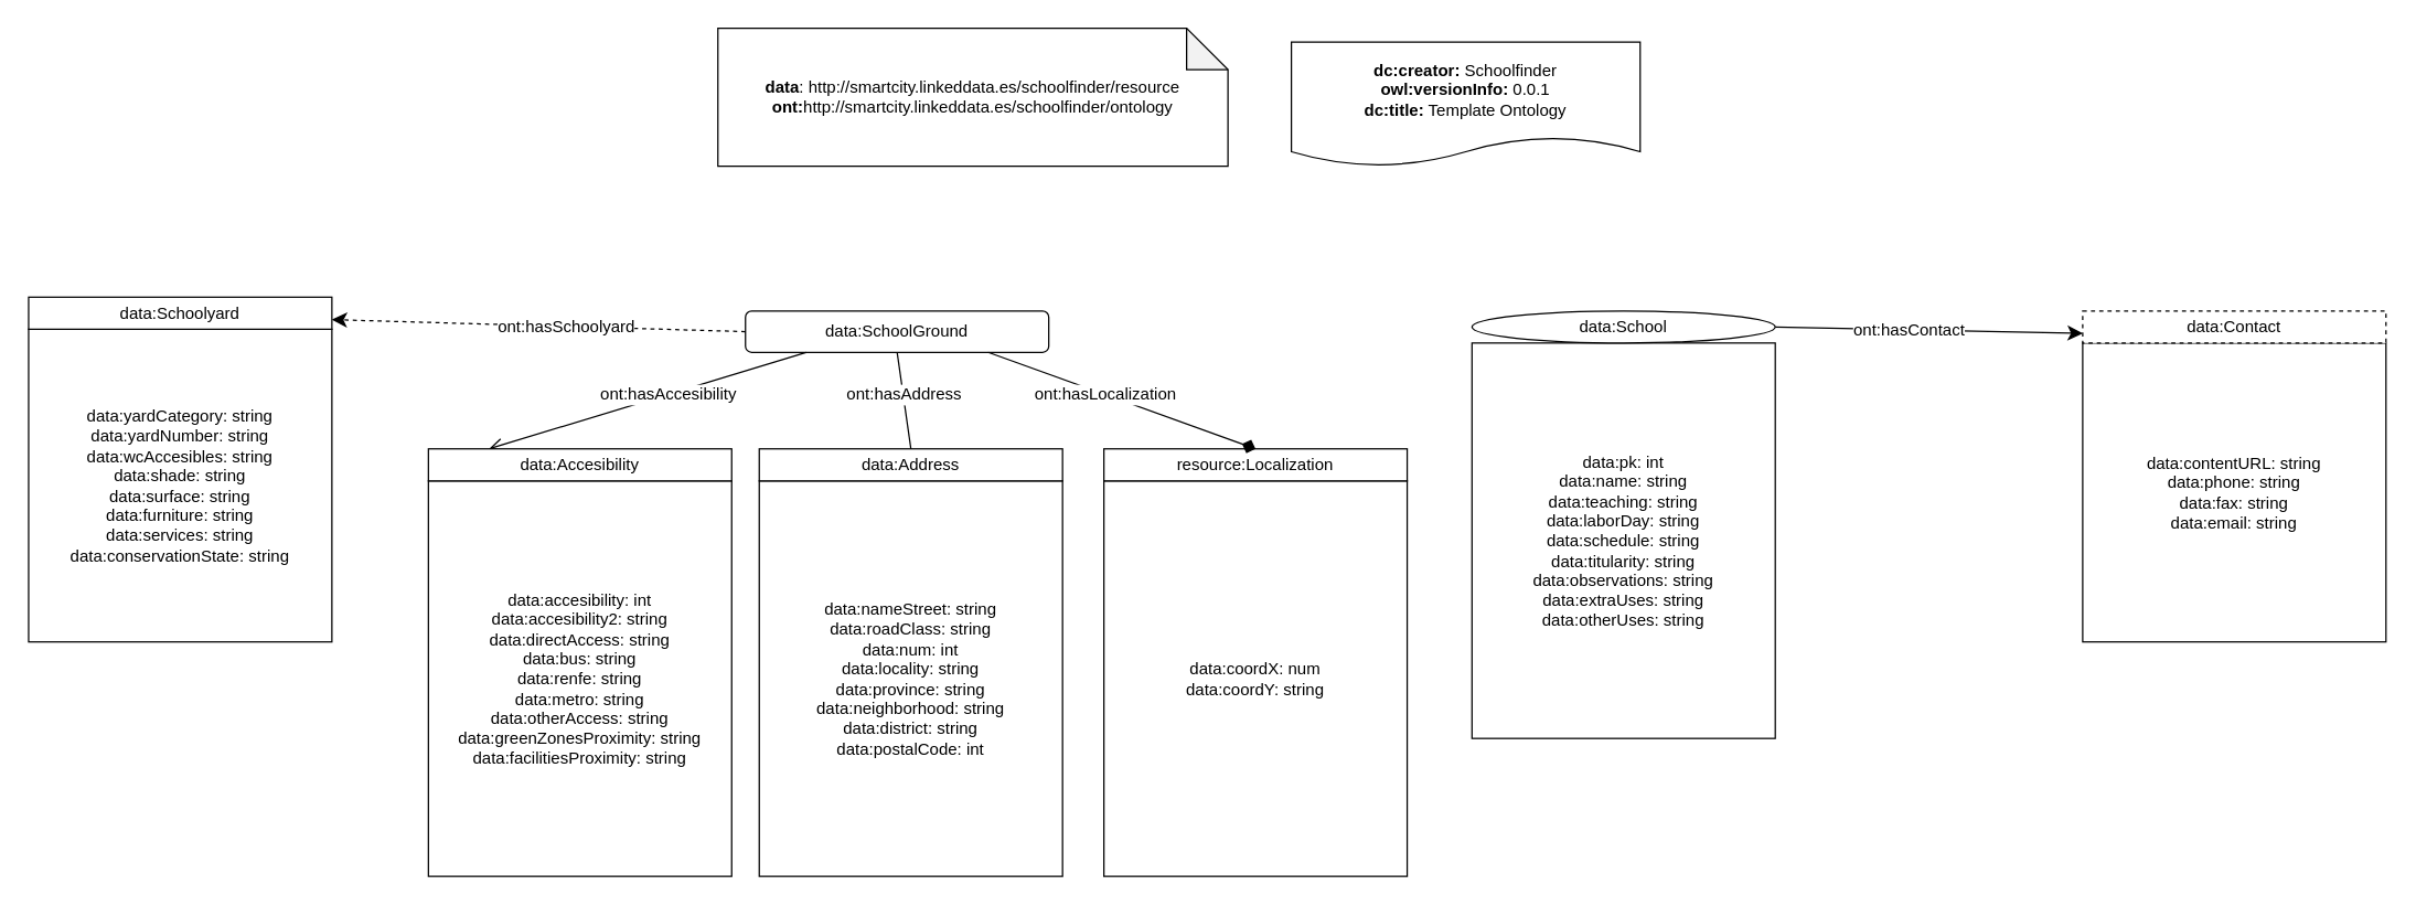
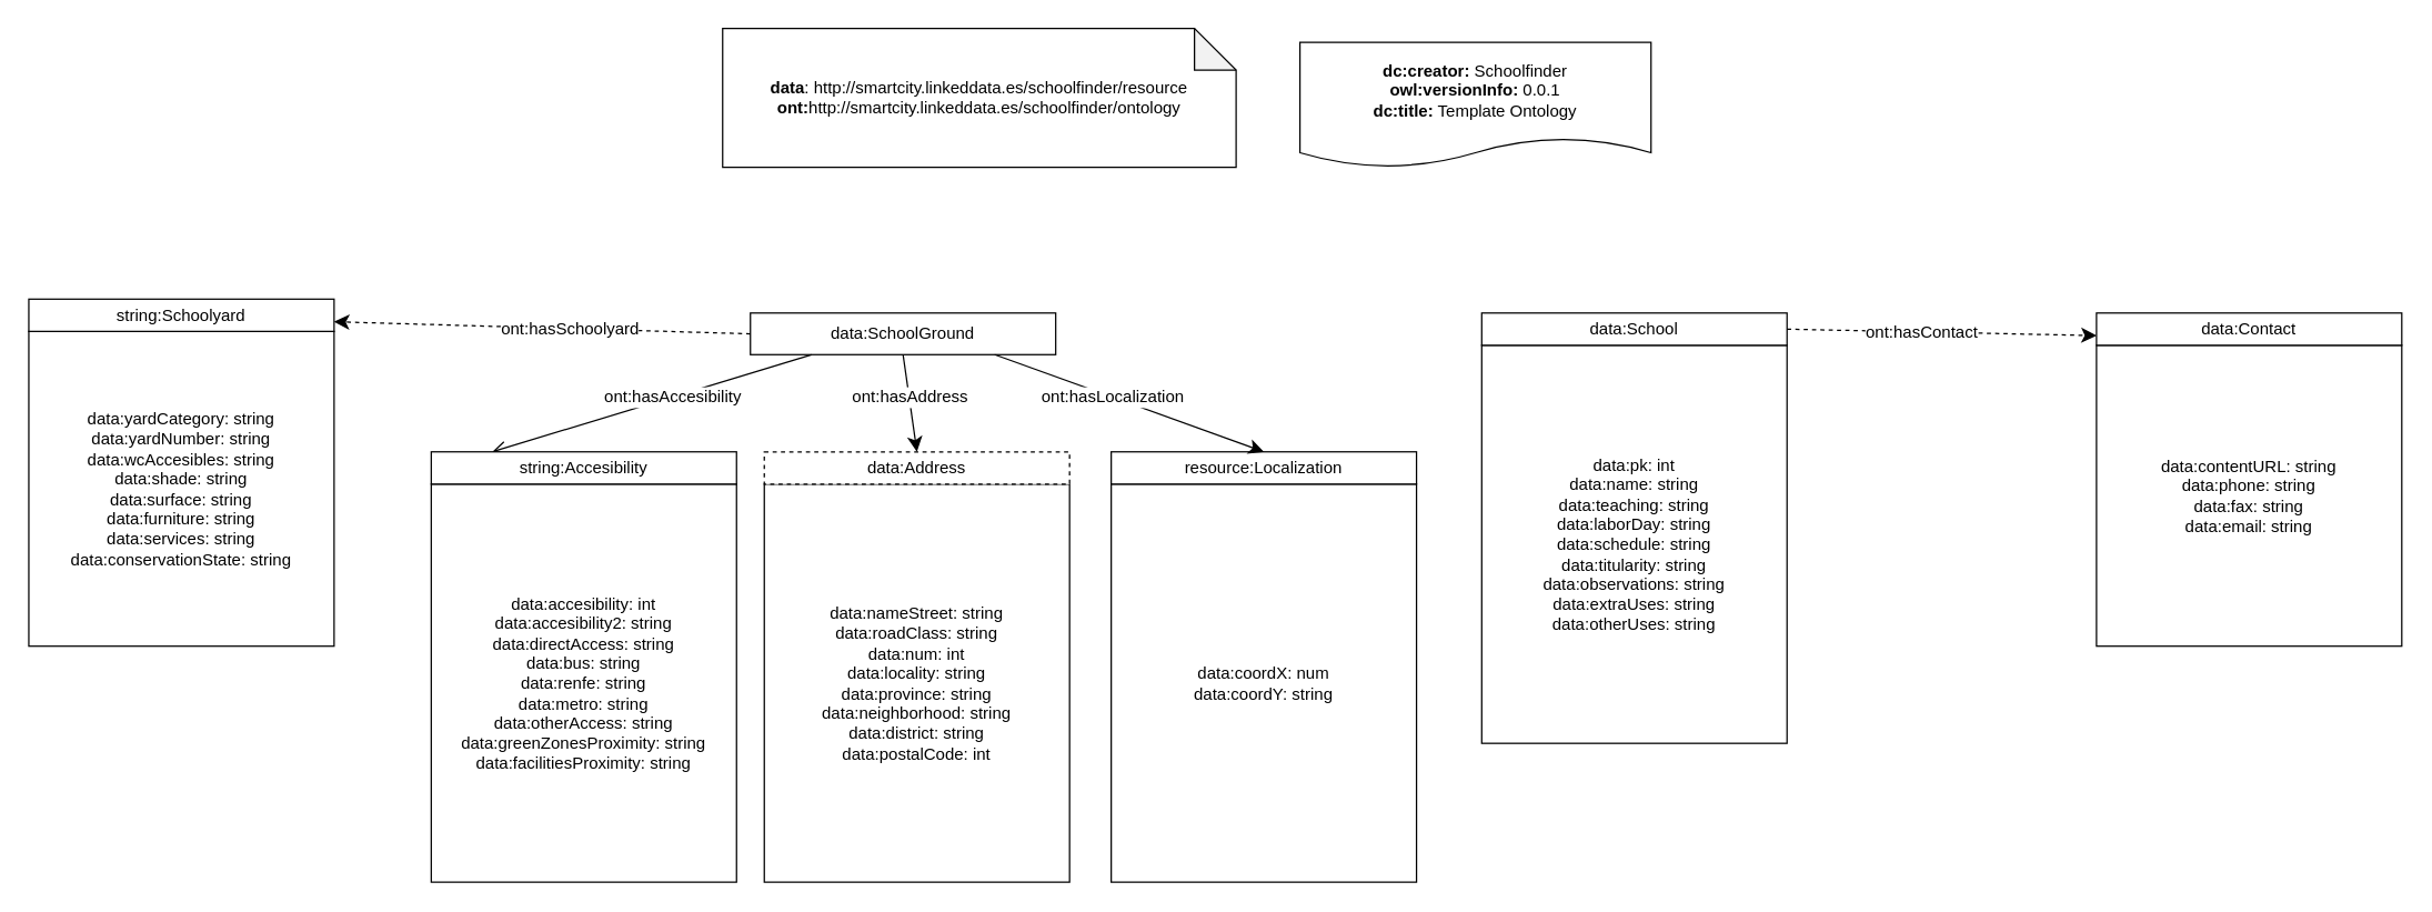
  <mxCell id="0" />
  <mxCell id="1" parent="0" />
  <mxCell id="2" value="&lt;div&gt;&lt;b&gt;data&lt;/b&gt;: http://smartcity.linkeddata.es/schoolfinder/resource&lt;/div&gt;&lt;b&gt;ont:&lt;/b&gt;http://smartcity.linkeddata.es/schoolfinder/ontology" style="shape=note;whiteSpace=wrap;html=1;backgroundOutline=1;darkOpacity=0.05;" vertex="1" parent="1"><mxGeometry x="520" y="20" width="370" height="100" as="geometry" /></mxCell>
  <mxCell id="3" value="&lt;div&gt;&lt;b&gt;dc:creator:&lt;/b&gt;&amp;nbsp;Schoolfinder&lt;/div&gt;&lt;div&gt;&lt;b&gt;owl:versionInfo:&lt;/b&gt; 0.0.1&lt;/div&gt;&lt;div&gt;&lt;b&gt;dc:title:&lt;/b&gt; Template Ontology&lt;/div&gt;" style="shape=document;whiteSpace=wrap;html=1;boundedLbl=1;labelBackgroundColor=#ffffff;strokeColor=#000000;fontSize=12;fontColor=#000000;size=0.233;" vertex="1" parent="1"><mxGeometry x="936" y="30" width="253" height="90" as="geometry" /></mxCell>
  <mxCell id="4" value="" style="group" vertex="1" connectable="0" parent="1"><mxGeometry x="1067" y="225" width="220" height="310" as="geometry" /></mxCell>
  <mxCell id="5" value="data:pk: int&lt;br&gt;data:name: string&lt;br&gt;data:teaching: string&lt;br&gt;data:laborDay: string&lt;br&gt;data:schedule: string&lt;br&gt;data:titularity: string&lt;br&gt;data:observations: string&lt;br&gt;data:extraUses: string&lt;br&gt;data:otherUses: string" style="rounded=0;whiteSpace=wrap;html=1;snapToPoint=1;points=[[0.1,0],[0.2,0],[0.3,0],[0.4,0],[0.5,0],[0.6,0],[0.7,0],[0.8,0],[0.9,0],[0,0.1],[0,0.3],[0,0.5],[0,0.7],[0,0.9],[0.1,1],[0.2,1],[0.3,1],[0.4,1],[0.5,1],[0.6,1],[0.7,1],[0.8,1],[0.9,1],[1,0.1],[1,0.3],[1,0.5],[1,0.7],[1,0.9]];" vertex="1" parent="4"><mxGeometry y="23.25" width="220" height="286.75" as="geometry" /></mxCell>
- <mxCell id="6" value="data:School" style="ellipse;whiteSpace=wrap;html=1;snapToPoint=1;points=[[0.1,0],[0.2,0],[0.3,0],[0.4,0],[0.5,0],[0.6,0],[0.7,0],[0.8,0],[0.9,0],[0,0.1],[0,0.3],[0,0.5],[0,0.7],[0,0.9],[0.1,1],[0.2,1],[0.3,1],[0.4,1],[0.5,1],[0.6,1],[0.7,1],[0.8,1],[0.9,1],[1,0.1],[1,0.3],[1,0.5],[1,0.7],[1,0.9]];" vertex="1" parent="4"><mxGeometry width="220" height="23.25" as="geometry" /></mxCell>
- <mxCell id="7" value="data:SchoolGround" style="whiteSpace=wrap;html=1;snapToPoint=1;points=[[0.1,0],[0.2,0],[0.3,0],[0.4,0],[0.5,0],[0.6,0],[0.7,0],[0.8,0],[0.9,0],[0,0.1],[0,0.3],[0,0.5],[0,0.7],[0,0.9],[0.1,1],[0.2,1],[0.3,1],[0.4,1],[0.5,1],[0.6,1],[0.7,1],[0.8,1],[0.9,1],[1,0.1],[1,0.3],[1,0.5],[1,0.7],[1,0.9]];rounded=1;" vertex="1" parent="1"><mxGeometry x="540" y="225" width="220" height="30.0" as="geometry" /></mxCell>
+ <mxCell id="6" value="data:School" style="rounded=0;whiteSpace=wrap;html=1;snapToPoint=1;points=[[0.1,0],[0.2,0],[0.3,0],[0.4,0],[0.5,0],[0.6,0],[0.7,0],[0.8,0],[0.9,0],[0,0.1],[0,0.3],[0,0.5],[0,0.7],[0,0.9],[0.1,1],[0.2,1],[0.3,1],[0.4,1],[0.5,1],[0.6,1],[0.7,1],[0.8,1],[0.9,1],[1,0.1],[1,0.3],[1,0.5],[1,0.7],[1,0.9]];" vertex="1" parent="4"><mxGeometry width="220" height="23.25" as="geometry" /></mxCell>
+ <mxCell id="7" value="data:SchoolGround" style="rounded=0;whiteSpace=wrap;html=1;snapToPoint=1;points=[[0.1,0],[0.2,0],[0.3,0],[0.4,0],[0.5,0],[0.6,0],[0.7,0],[0.8,0],[0.9,0],[0,0.1],[0,0.3],[0,0.5],[0,0.7],[0,0.9],[0.1,1],[0.2,1],[0.3,1],[0.4,1],[0.5,1],[0.6,1],[0.7,1],[0.8,1],[0.9,1],[1,0.1],[1,0.3],[1,0.5],[1,0.7],[1,0.9]];" vertex="1" parent="1"><mxGeometry x="540" y="225" width="220" height="30.0" as="geometry" /></mxCell>
  <mxCell id="8" value="" style="endArrow=open;html=1;exitX=0.2;exitY=1;exitDx=0;exitDy=0;endSize=8;arcSize=0;rounded=0;entryX=0.2;entryY=0;entryDx=0;entryDy=0;" edge="1" parent="1" source="7" target="18"><mxGeometry width="50" height="50" relative="1" as="geometry"><mxPoint x="810" y="305" as="sourcePoint" /><mxPoint x="560" y="315" as="targetPoint" /></mxGeometry></mxCell>
  <mxCell id="9" value="ont:hasAccesibility" style="text;html=1;align=center;verticalAlign=middle;resizable=0;points=[];labelBackgroundColor=#ffffff;" vertex="1" connectable="0" parent="8"><mxGeometry x="-0.127" relative="1" as="geometry"><mxPoint as="offset" /></mxGeometry></mxCell>
  <mxCell id="10" value="" style="group" vertex="1" connectable="0" parent="1"><mxGeometry x="800" y="325" width="220" height="310" as="geometry" /></mxCell>
  <mxCell id="11" value="data:coordX: num&lt;br&gt;data:coordY: string" style="rounded=0;whiteSpace=wrap;html=1;snapToPoint=1;points=[[0.1,0],[0.2,0],[0.3,0],[0.4,0],[0.5,0],[0.6,0],[0.7,0],[0.8,0],[0.9,0],[0,0.1],[0,0.3],[0,0.5],[0,0.7],[0,0.9],[0.1,1],[0.2,1],[0.3,1],[0.4,1],[0.5,1],[0.6,1],[0.7,1],[0.8,1],[0.9,1],[1,0.1],[1,0.3],[1,0.5],[1,0.7],[1,0.9]];" vertex="1" parent="10"><mxGeometry y="23.25" width="220" height="286.75" as="geometry" /></mxCell>
  <mxCell id="12" value="resource:Localization" style="rounded=0;whiteSpace=wrap;html=1;snapToPoint=1;points=[[0.1,0],[0.2,0],[0.3,0],[0.4,0],[0.5,0],[0.6,0],[0.7,0],[0.8,0],[0.9,0],[0,0.1],[0,0.3],[0,0.5],[0,0.7],[0,0.9],[0.1,1],[0.2,1],[0.3,1],[0.4,1],[0.5,1],[0.6,1],[0.7,1],[0.8,1],[0.9,1],[1,0.1],[1,0.3],[1,0.5],[1,0.7],[1,0.9]];" vertex="1" parent="10"><mxGeometry width="220" height="23.25" as="geometry" /></mxCell>
  <mxCell id="13" value="" style="group" vertex="1" connectable="0" parent="1"><mxGeometry x="550" y="325" width="220" height="310" as="geometry" /></mxCell>
  <mxCell id="14" value="data:nameStreet: string&lt;br&gt;data:roadClass: string&lt;br&gt;data:num: int&lt;br&gt;data:locality: string&lt;br&gt;data:province: string&lt;br&gt;data:neighborhood: string&lt;br&gt;data:district: string&lt;br&gt;data:postalCode: int" style="rounded=0;whiteSpace=wrap;html=1;snapToPoint=1;points=[[0.1,0],[0.2,0],[0.3,0],[0.4,0],[0.5,0],[0.6,0],[0.7,0],[0.8,0],[0.9,0],[0,0.1],[0,0.3],[0,0.5],[0,0.7],[0,0.9],[0.1,1],[0.2,1],[0.3,1],[0.4,1],[0.5,1],[0.6,1],[0.7,1],[0.8,1],[0.9,1],[1,0.1],[1,0.3],[1,0.5],[1,0.7],[1,0.9]];" vertex="1" parent="13"><mxGeometry y="23.25" width="220" height="286.75" as="geometry" /></mxCell>
- <mxCell id="15" value="data:Address" style="rounded=0;whiteSpace=wrap;html=1;snapToPoint=1;points=[[0.1,0],[0.2,0],[0.3,0],[0.4,0],[0.5,0],[0.6,0],[0.7,0],[0.8,0],[0.9,0],[0,0.1],[0,0.3],[0,0.5],[0,0.7],[0,0.9],[0.1,1],[0.2,1],[0.3,1],[0.4,1],[0.5,1],[0.6,1],[0.7,1],[0.8,1],[0.9,1],[1,0.1],[1,0.3],[1,0.5],[1,0.7],[1,0.9]];" vertex="1" parent="13"><mxGeometry width="220" height="23.25" as="geometry" /></mxCell>
+ <mxCell id="15" value="data:Address" style="rounded=0;whiteSpace=wrap;html=1;snapToPoint=1;points=[[0.1,0],[0.2,0],[0.3,0],[0.4,0],[0.5,0],[0.6,0],[0.7,0],[0.8,0],[0.9,0],[0,0.1],[0,0.3],[0,0.5],[0,0.7],[0,0.9],[0.1,1],[0.2,1],[0.3,1],[0.4,1],[0.5,1],[0.6,1],[0.7,1],[0.8,1],[0.9,1],[1,0.1],[1,0.3],[1,0.5],[1,0.7],[1,0.9]];dashed=1;" vertex="1" parent="13"><mxGeometry width="220" height="23.25" as="geometry" /></mxCell>
  <mxCell id="16" value="" style="group" vertex="1" connectable="0" parent="1"><mxGeometry x="310" y="325" width="220" height="310" as="geometry" /></mxCell>
  <mxCell id="17" value="data:accesibility: int&lt;br&gt;data:accesibility2: string&lt;br&gt;data:directAccess: string&lt;br&gt;data:bus: string&lt;br&gt;data:renfe: string&lt;br&gt;data:metro: string&lt;br&gt;data:otherAccess: string&lt;br&gt;data:greenZonesProximity: string&lt;br&gt;data:facilitiesProximity: string" style="rounded=0;whiteSpace=wrap;html=1;snapToPoint=1;points=[[0.1,0],[0.2,0],[0.3,0],[0.4,0],[0.5,0],[0.6,0],[0.7,0],[0.8,0],[0.9,0],[0,0.1],[0,0.3],[0,0.5],[0,0.7],[0,0.9],[0.1,1],[0.2,1],[0.3,1],[0.4,1],[0.5,1],[0.6,1],[0.7,1],[0.8,1],[0.9,1],[1,0.1],[1,0.3],[1,0.5],[1,0.7],[1,0.9]];" vertex="1" parent="16"><mxGeometry y="23.25" width="220" height="286.75" as="geometry" /></mxCell>
- <mxCell id="18" value="data:Accesibility" style="rounded=0;whiteSpace=wrap;html=1;snapToPoint=1;points=[[0.1,0],[0.2,0],[0.3,0],[0.4,0],[0.5,0],[0.6,0],[0.7,0],[0.8,0],[0.9,0],[0,0.1],[0,0.3],[0,0.5],[0,0.7],[0,0.9],[0.1,1],[0.2,1],[0.3,1],[0.4,1],[0.5,1],[0.6,1],[0.7,1],[0.8,1],[0.9,1],[1,0.1],[1,0.3],[1,0.5],[1,0.7],[1,0.9]];" vertex="1" parent="16"><mxGeometry width="220" height="23.25" as="geometry" /></mxCell>
- <mxCell id="19" value="" style="endArrow=none;html=1;exitX=0.5;exitY=1;exitDx=0;exitDy=0;endSize=8;arcSize=0;rounded=0;entryX=0.5;entryY=0;entryDx=0;entryDy=0;" edge="1" parent="1" source="7" target="15"><mxGeometry width="50" height="50" relative="1" as="geometry"><mxPoint x="1077" y="246.625" as="sourcePoint" /><mxPoint x="770" y="250" as="targetPoint" /></mxGeometry></mxCell>
+ <mxCell id="18" value="string:Accesibility" style="rounded=0;whiteSpace=wrap;html=1;snapToPoint=1;points=[[0.1,0],[0.2,0],[0.3,0],[0.4,0],[0.5,0],[0.6,0],[0.7,0],[0.8,0],[0.9,0],[0,0.1],[0,0.3],[0,0.5],[0,0.7],[0,0.9],[0.1,1],[0.2,1],[0.3,1],[0.4,1],[0.5,1],[0.6,1],[0.7,1],[0.8,1],[0.9,1],[1,0.1],[1,0.3],[1,0.5],[1,0.7],[1,0.9]];" vertex="1" parent="16"><mxGeometry width="220" height="23.25" as="geometry" /></mxCell>
+ <mxCell id="19" value="" style="endArrow=classic;html=1;exitX=0.5;exitY=1;exitDx=0;exitDy=0;endSize=8;arcSize=0;rounded=0;entryX=0.5;entryY=0;entryDx=0;entryDy=0;" edge="1" parent="1" source="7" target="15"><mxGeometry width="50" height="50" relative="1" as="geometry"><mxPoint x="1077" y="246.625" as="sourcePoint" /><mxPoint x="770" y="250" as="targetPoint" /></mxGeometry></mxCell>
  <mxCell id="20" value="ont:hasAddress" style="text;html=1;align=center;verticalAlign=middle;resizable=0;points=[];labelBackgroundColor=#ffffff;" vertex="1" connectable="0" parent="19"><mxGeometry x="-0.127" relative="1" as="geometry"><mxPoint as="offset" /></mxGeometry></mxCell>
- <mxCell id="21" value="" style="endArrow=diamond;html=1;exitX=0.8;exitY=1;exitDx=0;exitDy=0;endSize=8;arcSize=0;rounded=0;entryX=0.5;entryY=0;entryDx=0;entryDy=0;" edge="1" parent="1" source="7" target="12"><mxGeometry width="50" height="50" relative="1" as="geometry"><mxPoint x="1077" y="246.625" as="sourcePoint" /><mxPoint x="770" y="250" as="targetPoint" /></mxGeometry></mxCell>
+ <mxCell id="21" value="" style="endArrow=classic;html=1;exitX=0.8;exitY=1;exitDx=0;exitDy=0;endSize=8;arcSize=0;rounded=0;entryX=0.5;entryY=0;entryDx=0;entryDy=0;" edge="1" parent="1" source="7" target="12"><mxGeometry width="50" height="50" relative="1" as="geometry"><mxPoint x="1077" y="246.625" as="sourcePoint" /><mxPoint x="770" y="250" as="targetPoint" /></mxGeometry></mxCell>
  <mxCell id="22" value="ont:hasLocalization" style="text;html=1;align=center;verticalAlign=middle;resizable=0;points=[];labelBackgroundColor=#ffffff;" vertex="1" connectable="0" parent="21"><mxGeometry x="-0.127" relative="1" as="geometry"><mxPoint as="offset" /></mxGeometry></mxCell>
  <mxCell id="23" value="" style="group" vertex="1" connectable="0" parent="1"><mxGeometry x="20" y="215" width="220" height="310" as="geometry" /></mxCell>
  <mxCell id="24" value="data:yardCategory: string&lt;br&gt;data:yardNumber: string&lt;br&gt;data:wcAccesibles: string&lt;br&gt;data:shade: string&lt;br&gt;data:surface: string&lt;br&gt;data:furniture: string&lt;br&gt;data:services: string&lt;br&gt;data:conservationState: string" style="rounded=0;whiteSpace=wrap;html=1;snapToPoint=1;points=[[0.1,0],[0.2,0],[0.3,0],[0.4,0],[0.5,0],[0.6,0],[0.7,0],[0.8,0],[0.9,0],[0,0.1],[0,0.3],[0,0.5],[0,0.7],[0,0.9],[0.1,1],[0.2,1],[0.3,1],[0.4,1],[0.5,1],[0.6,1],[0.7,1],[0.8,1],[0.9,1],[1,0.1],[1,0.3],[1,0.5],[1,0.7],[1,0.9]];" vertex="1" parent="23"><mxGeometry y="23.25" width="220" height="226.75" as="geometry" /></mxCell>
- <mxCell id="25" value="data:Schoolyard" style="rounded=0;whiteSpace=wrap;html=1;snapToPoint=1;points=[[0.1,0],[0.2,0],[0.3,0],[0.4,0],[0.5,0],[0.6,0],[0.7,0],[0.8,0],[0.9,0],[0,0.1],[0,0.3],[0,0.5],[0,0.7],[0,0.9],[0.1,1],[0.2,1],[0.3,1],[0.4,1],[0.5,1],[0.6,1],[0.7,1],[0.8,1],[0.9,1],[1,0.1],[1,0.3],[1,0.5],[1,0.7],[1,0.9]];" vertex="1" parent="23"><mxGeometry width="220" height="23.25" as="geometry" /></mxCell>
+ <mxCell id="25" value="string:Schoolyard" style="rounded=0;whiteSpace=wrap;html=1;snapToPoint=1;points=[[0.1,0],[0.2,0],[0.3,0],[0.4,0],[0.5,0],[0.6,0],[0.7,0],[0.8,0],[0.9,0],[0,0.1],[0,0.3],[0,0.5],[0,0.7],[0,0.9],[0.1,1],[0.2,1],[0.3,1],[0.4,1],[0.5,1],[0.6,1],[0.7,1],[0.8,1],[0.9,1],[1,0.1],[1,0.3],[1,0.5],[1,0.7],[1,0.9]];" vertex="1" parent="23"><mxGeometry width="220" height="23.25" as="geometry" /></mxCell>
  <mxCell id="26" value="" style="endArrow=classic;html=1;exitX=0;exitY=0.5;exitDx=0;exitDy=0;endSize=8;arcSize=0;rounded=0;entryX=1;entryY=0.7;entryDx=0;entryDy=0;dashed=1;" edge="1" parent="1" source="7" target="25"><mxGeometry width="50" height="50" relative="1" as="geometry"><mxPoint x="1077" y="246.625" as="sourcePoint" /><mxPoint x="770" y="250" as="targetPoint" /></mxGeometry></mxCell>
  <mxCell id="27" value="ont:hasSchoolyard" style="text;html=1;align=center;verticalAlign=middle;resizable=0;points=[];labelBackgroundColor=#ffffff;" vertex="1" connectable="0" parent="26"><mxGeometry x="-0.127" relative="1" as="geometry"><mxPoint as="offset" /></mxGeometry></mxCell>
  <mxCell id="28" value="data:contentURL: string&lt;br&gt;data:phone: string&lt;br&gt;data:fax: string&lt;br&gt;data:email: string" style="rounded=0;whiteSpace=wrap;html=1;snapToPoint=1;points=[[0.1,0],[0.2,0],[0.3,0],[0.4,0],[0.5,0],[0.6,0],[0.7,0],[0.8,0],[0.9,0],[0,0.1],[0,0.3],[0,0.5],[0,0.7],[0,0.9],[0.1,1],[0.2,1],[0.3,1],[0.4,1],[0.5,1],[0.6,1],[0.7,1],[0.8,1],[0.9,1],[1,0.1],[1,0.3],[1,0.5],[1,0.7],[1,0.9]];" vertex="1" parent="1"><mxGeometry x="1510" y="248.25" width="220" height="216.75" as="geometry" /></mxCell>
- <mxCell id="29" value="data:Contact" style="rounded=0;whiteSpace=wrap;html=1;snapToPoint=1;points=[[0.1,0],[0.2,0],[0.3,0],[0.4,0],[0.5,0],[0.6,0],[0.7,0],[0.8,0],[0.9,0],[0,0.1],[0,0.3],[0,0.5],[0,0.7],[0,0.9],[0.1,1],[0.2,1],[0.3,1],[0.4,1],[0.5,1],[0.6,1],[0.7,1],[0.8,1],[0.9,1],[1,0.1],[1,0.3],[1,0.5],[1,0.7],[1,0.9]];dashed=1;" vertex="1" parent="1"><mxGeometry x="1510" y="225" width="220" height="23.25" as="geometry" /></mxCell>
- <mxCell id="30" value="" style="endArrow=classic;html=1;exitX=1;exitY=0.5;exitDx=0;exitDy=0;endSize=8;arcSize=0;rounded=0;entryX=0;entryY=0.7;entryDx=0;entryDy=0;" edge="1" parent="1" source="6" target="29"><mxGeometry width="50" height="50" relative="1" as="geometry"><mxPoint x="1077" y="246.625" as="sourcePoint" /><mxPoint x="770" y="250" as="targetPoint" /></mxGeometry></mxCell>
+ <mxCell id="29" value="data:Contact" style="rounded=0;whiteSpace=wrap;html=1;snapToPoint=1;points=[[0.1,0],[0.2,0],[0.3,0],[0.4,0],[0.5,0],[0.6,0],[0.7,0],[0.8,0],[0.9,0],[0,0.1],[0,0.3],[0,0.5],[0,0.7],[0,0.9],[0.1,1],[0.2,1],[0.3,1],[0.4,1],[0.5,1],[0.6,1],[0.7,1],[0.8,1],[0.9,1],[1,0.1],[1,0.3],[1,0.5],[1,0.7],[1,0.9]];" vertex="1" parent="1"><mxGeometry x="1510" y="225" width="220" height="23.25" as="geometry" /></mxCell>
+ <mxCell id="30" value="" style="endArrow=classic;html=1;exitX=1;exitY=0.5;exitDx=0;exitDy=0;endSize=8;arcSize=0;rounded=0;entryX=0;entryY=0.7;entryDx=0;entryDy=0;dashed=1;" edge="1" parent="1" source="6" target="29"><mxGeometry width="50" height="50" relative="1" as="geometry"><mxPoint x="1077" y="246.625" as="sourcePoint" /><mxPoint x="770" y="250" as="targetPoint" /></mxGeometry></mxCell>
  <mxCell id="31" value="ont:hasContact" style="text;html=1;align=center;verticalAlign=middle;resizable=0;points=[];labelBackgroundColor=#ffffff;" vertex="1" connectable="0" parent="30"><mxGeometry x="-0.127" relative="1" as="geometry"><mxPoint as="offset" /></mxGeometry></mxCell>
